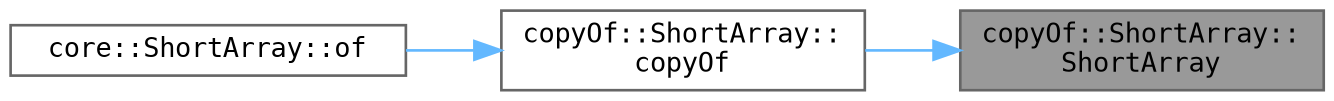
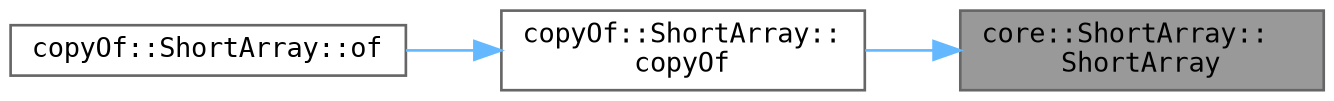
  digraph {
    fontname="DejaVu Sans Mono"
    rankdir=RL
    node [color=grey40 fillcolor=white fontname="DejaVu Sans Mono" fontsize=10 shape=box style=filled]
    edge [color=steelblue1 dir=back fontname="DejaVu Sans Mono" fontsize=10 labelfontname=Helvetica labelfontsize=10 style=solid]
-   n1 [color=gray40 fillcolor=grey60 fontcolor=black height=0.2 label="copyOf::ShortArray::\lShortArray" width=0.4]
+   n1 [color=gray40 fillcolor=grey60 fontcolor=black height=0.2 label="core::ShortArray::\lShortArray" width=0.4]
    n2 [height=0.2 label="copyOf::ShortArray::\lcopyOf" width=0.4]
-   n3 [height=0.2 label="core::ShortArray::of" width=0.4]
+   n3 [height=0.2 label="copyOf::ShortArray::of" width=0.4]
    n1 -> n2
    n2 -> n3
  }
